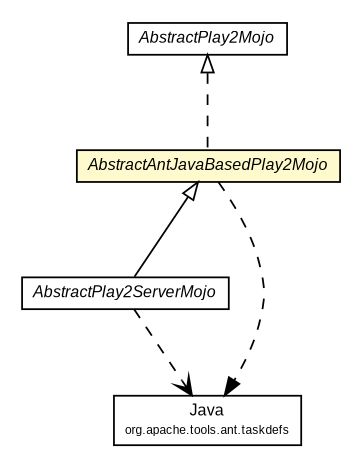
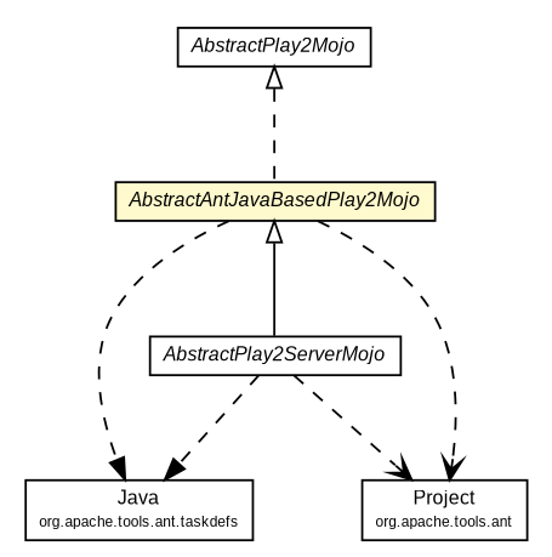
  digraph {
    nodesep=0.25
    ranksep=0.5
    node [fontcolor=black fontname=arial fontsize=9.0 shape=plaintext]
    edge [arrowhead=open color=black fontcolor=black fontname=arial fontsize=10.0 headport=p labelfontname=arial labelfontsize=10 style=dashed tailport=p]
    n1 [label=<<table title="com.google.code.play2.plugin.AbstractPlay2ServerMojo" border="0" cellborder="1" cellspacing="0" cellpadding="2" port="p" href="./AbstractPlay2ServerMojo.html"> 		<tr><td><table border="0" cellspacing="0" cellpadding="1"> <tr><td align="center" balign="center"><font face="arial italic"> AbstractPlay2ServerMojo </font></td></tr> 		</table></td></tr> 		</table>>]
    n2 [label=<<table title="org.apache.tools.ant.taskdefs.Java" border="0" cellborder="1" cellspacing="0" cellpadding="2" port="p" href="http://play2-maven-plugin.github.io/external-apidocs/org/apache/ant/ant/1.9.4/org/apache/tools/ant/taskdefs/Java.html"> 		<tr><td><table border="0" cellspacing="0" cellpadding="1"> <tr><td align="center" balign="center"> Java </td></tr> <tr><td align="center" balign="center"><font point-size="7.0"> org.apache.tools.ant.taskdefs </font></td></tr> 		</table></td></tr> 		</table>>]
+   n3 [label=<<table title="org.apache.tools.ant.Project" border="0" cellborder="1" cellspacing="0" cellpadding="2" port="p" href="http://play2-maven-plugin.github.io/external-apidocs/org/apache/ant/ant/1.9.4/org/apache/tools/ant/Project.html"> 		<tr><td><table border="0" cellspacing="0" cellpadding="1"> <tr><td align="center" balign="center"> Project </td></tr> <tr><td align="center" balign="center"><font point-size="7.0"> org.apache.tools.ant </font></td></tr> 		</table></td></tr> 		</table>>]
    n4 [label=<<table title="com.google.code.play2.plugin.AbstractPlay2Mojo" border="0" cellborder="1" cellspacing="0" cellpadding="2" port="p" href="./AbstractPlay2Mojo.html"> 		<tr><td><table border="0" cellspacing="0" cellpadding="1"> <tr><td align="center" balign="center"><font face="arial italic"> AbstractPlay2Mojo </font></td></tr> 		</table></td></tr> 		</table>>]
    n5 [label=<<table title="com.google.code.play2.plugin.AbstractAntJavaBasedPlay2Mojo" border="0" cellborder="1" cellspacing="0" cellpadding="2" port="p" bgcolor="lemonChiffon" href="./AbstractAntJavaBasedPlay2Mojo.html"> 		<tr><td><table border="0" cellspacing="0" cellpadding="1"> <tr><td align="center" balign="center"><font face="arial italic"> AbstractAntJavaBasedPlay2Mojo </font></td></tr> 		</table></td></tr> 		</table>>]
-   n1 -> n2
+   n1 -> n2 [arrowhead=normal]
+   n1 -> n3
    n4 -> n5 [arrowtail=empty dir=back fontsize=10 arrowhead="" color="" fontcolor=""]
    n5 -> n1 [arrowtail=empty dir=back fontsize=10 arrowhead="" color="" fontcolor="" style=""]
    n5 -> n2 [arrowhead=normal]
+   n5 -> n3
  }
